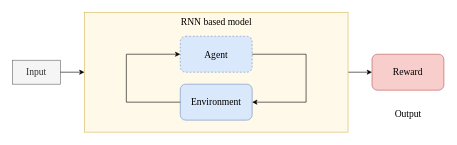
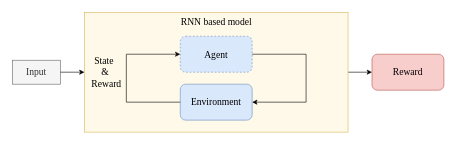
  <mxCell id="0" />
  <mxCell id="1" parent="0" />
  <mxCell id="2" value="&lt;font style=&quot;font-size: 16px;&quot; face=&quot;Times New Roman&quot;&gt;Input&lt;/font&gt;" style="rounded=0;whiteSpace=wrap;html=1;fillColor=#f5f5f5;fontColor=#333333;strokeColor=#666666;" vertex="1" parent="1"><mxGeometry x="20" y="100" width="80" height="40" as="geometry" /></mxCell>
  <mxCell id="3" value="" style="edgeStyle=orthogonalEdgeStyle;rounded=0;orthogonalLoop=1;jettySize=auto;html=1;" edge="1" parent="1" source="4" target="5"><mxGeometry relative="1" as="geometry" /></mxCell>
  <mxCell id="4" value="" style="rounded=0;whiteSpace=wrap;html=1;fillColor=#fff9e9;strokeColor=#d6b656;" vertex="1" parent="1"><mxGeometry x="140" y="20" width="440" height="200" as="geometry" /></mxCell>
  <mxCell id="5" value="&lt;font style=&quot;font-size: 16px;&quot; face=&quot;Times New Roman&quot;&gt;Reward&lt;/font&gt;" style="rounded=1;whiteSpace=wrap;html=1;fillColor=#f8cecc;strokeColor=#b85450;" vertex="1" parent="1"><mxGeometry x="620" y="90" width="120" height="60" as="geometry" /></mxCell>
- <mxCell id="6" value="&lt;font style=&quot;font-size: 16px;&quot; face=&quot;Times New Roman&quot;&gt;Output&lt;/font&gt;" style="text;html=1;align=center;verticalAlign=middle;resizable=0;points=[];autosize=1;strokeColor=none;fillColor=none;" vertex="1" parent="1"><mxGeometry x="645" y="175" width="70" height="30" as="geometry" /></mxCell>
  <mxCell id="7" value="" style="endArrow=classic;html=1;rounded=0;exitX=1;exitY=0.5;exitDx=0;exitDy=0;entryX=0;entryY=0.5;entryDx=0;entryDy=0;" edge="1" parent="1" source="2" target="4"><mxGeometry width="50" height="50" relative="1" as="geometry"><mxPoint x="340" y="150" as="sourcePoint" /><mxPoint x="390" y="100" as="targetPoint" /></mxGeometry></mxCell>
  <mxCell id="8" value="RNN based model" style="text;html=1;align=center;verticalAlign=middle;whiteSpace=wrap;rounded=0;fontFamily=Times New Roman;fontSize=16;" vertex="1" parent="1"><mxGeometry x="278.5" y="20" width="163" height="30" as="geometry" /></mxCell>
  <mxCell id="9" value="&lt;font style=&quot;font-size: 16px;&quot; face=&quot;Times New Roman&quot;&gt;Agent&lt;/font&gt;" style="rounded=1;whiteSpace=wrap;html=1;fillColor=#dae8fc;strokeColor=#6c8ebf;dashed=1;" vertex="1" parent="1"><mxGeometry x="300" y="60" width="120" height="60" as="geometry" /></mxCell>
  <mxCell id="10" value="&lt;font style=&quot;font-size: 16px;&quot; face=&quot;Times New Roman&quot;&gt;Environment&lt;/font&gt;" style="rounded=1;whiteSpace=wrap;html=1;fillColor=#dae8fc;strokeColor=#6c8ebf;" vertex="1" parent="1"><mxGeometry x="300" y="140" width="120" height="60" as="geometry" /></mxCell>
  <mxCell id="11" value="" style="endArrow=classic;html=1;rounded=0;exitX=1;exitY=0.5;exitDx=0;exitDy=0;entryX=1;entryY=0.5;entryDx=0;entryDy=0;" edge="1" parent="1" source="9" target="10"><mxGeometry width="50" height="50" relative="1" as="geometry"><mxPoint x="420" y="95" as="sourcePoint" /><mxPoint x="470" y="45" as="targetPoint" /><Array as="points"><mxPoint x="510" y="90" /><mxPoint x="510" y="170" /></Array></mxGeometry></mxCell>
  <mxCell id="12" value="" style="endArrow=classic;html=1;rounded=0;exitX=0;exitY=0.5;exitDx=0;exitDy=0;entryX=0;entryY=0.5;entryDx=0;entryDy=0;" edge="1" parent="1" source="10" target="9"><mxGeometry width="50" height="50" relative="1" as="geometry"><mxPoint x="200" y="90" as="sourcePoint" /><mxPoint x="200" y="170" as="targetPoint" /><Array as="points"><mxPoint x="210" y="170" /><mxPoint x="210" y="90" /></Array></mxGeometry></mxCell>
+ <mxCell id="13" value="State&amp;nbsp;&lt;div&gt;&amp;amp;&lt;/div&gt;&lt;div&gt;&amp;nbsp;Reward&lt;/div&gt;" style="text;html=1;align=center;verticalAlign=middle;whiteSpace=wrap;rounded=0;fontSize=16;fontFamily=Times New Roman;" vertex="1" parent="1"><mxGeometry x="140" y="105" width="70" height="30" as="geometry" /></mxCell>
